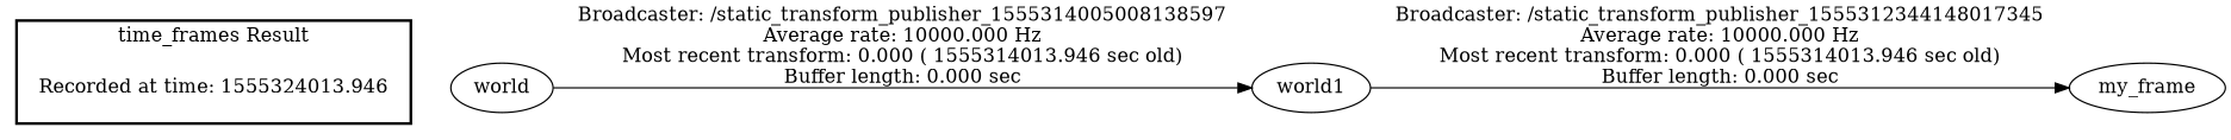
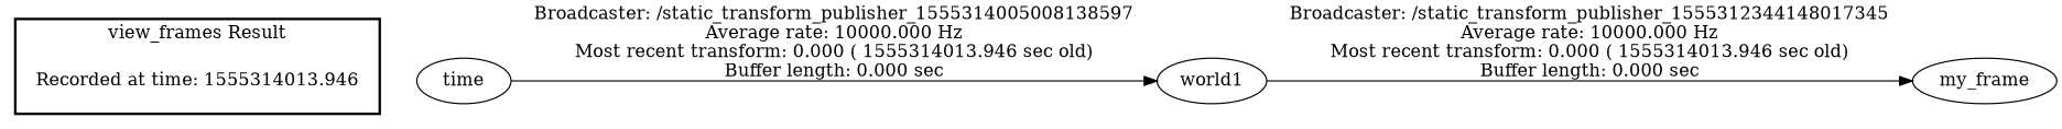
  digraph {
    rankdir=LR
-   "Recorded at time: 1555314013.946" [shape=plaintext label="Recorded at time: 1555324013.946"]
-   world
+   "Recorded at time: 1555314013.946" [shape=plaintext]
+   world [label=time]
    world1
    my_frame
    subgraph cluster_1 {
      color=black
-     label="time_frames Result"
+     label="view_frames Result"
      style=bold
      "Recorded at time: 1555314013.946"
    }
    "Recorded at time: 1555314013.946" -> world [style=invis]
    world -> world1 [label="Broadcaster: /static_transform_publisher_1555314005008138597\nAverage rate: 10000.000 Hz\nMost recent transform: 0.000 ( 1555314013.946 sec old)\nBuffer length: 0.000 sec\n"]
    world1 -> my_frame [label="Broadcaster: /static_transform_publisher_1555312344148017345\nAverage rate: 10000.000 Hz\nMost recent transform: 0.000 ( 1555314013.946 sec old)\nBuffer length: 0.000 sec\n"]
  }
